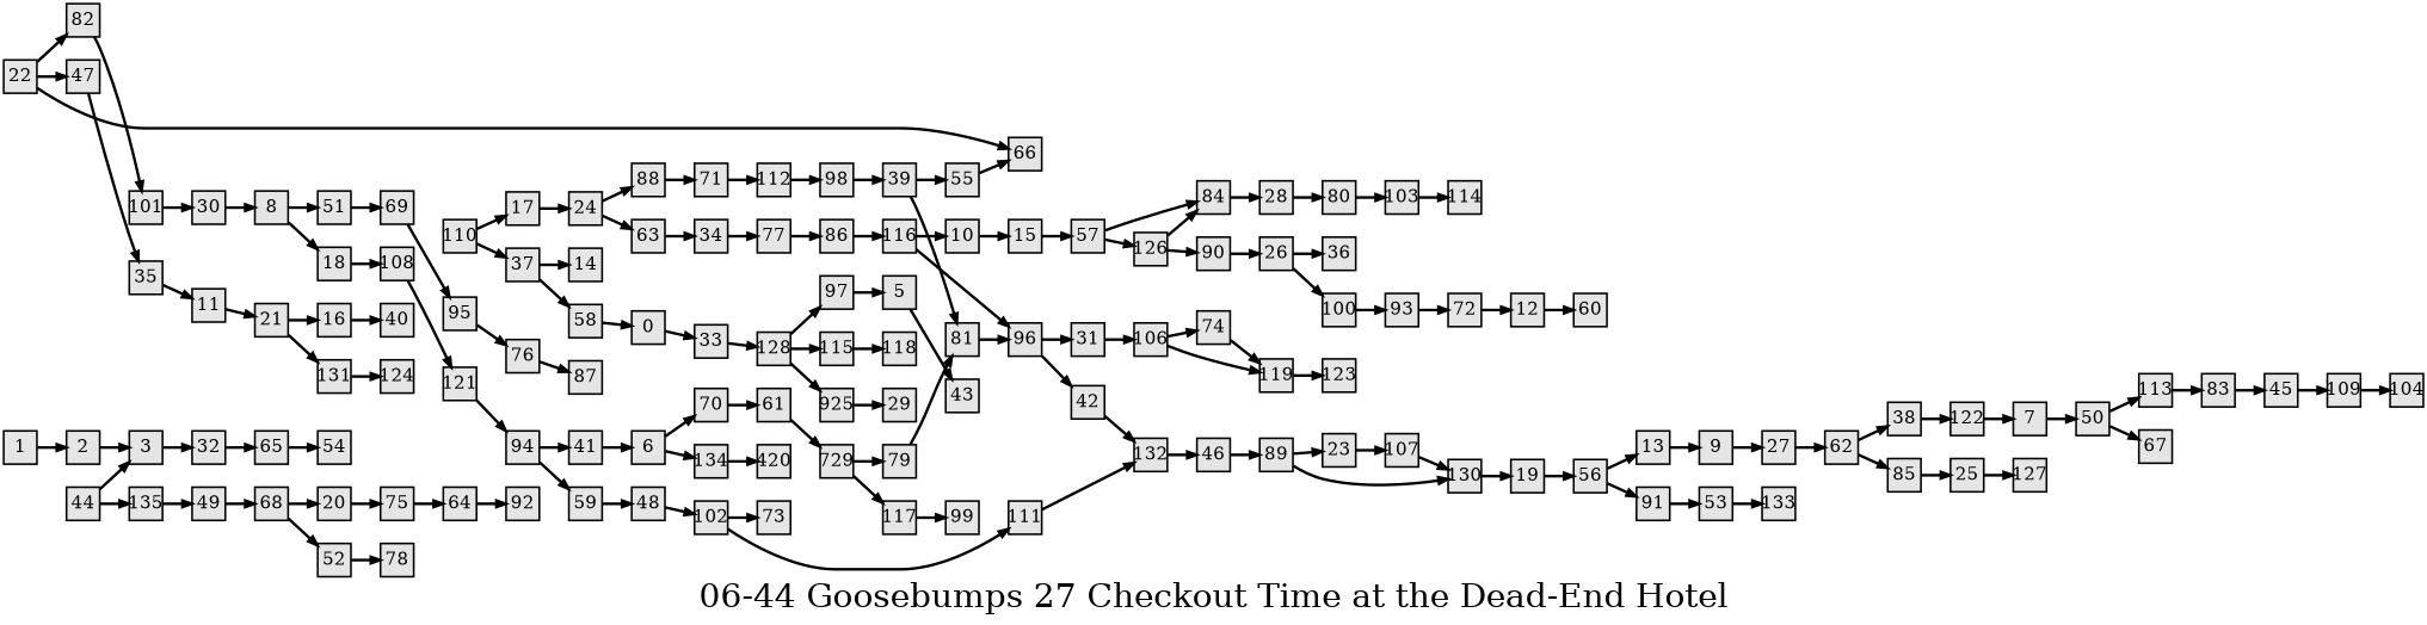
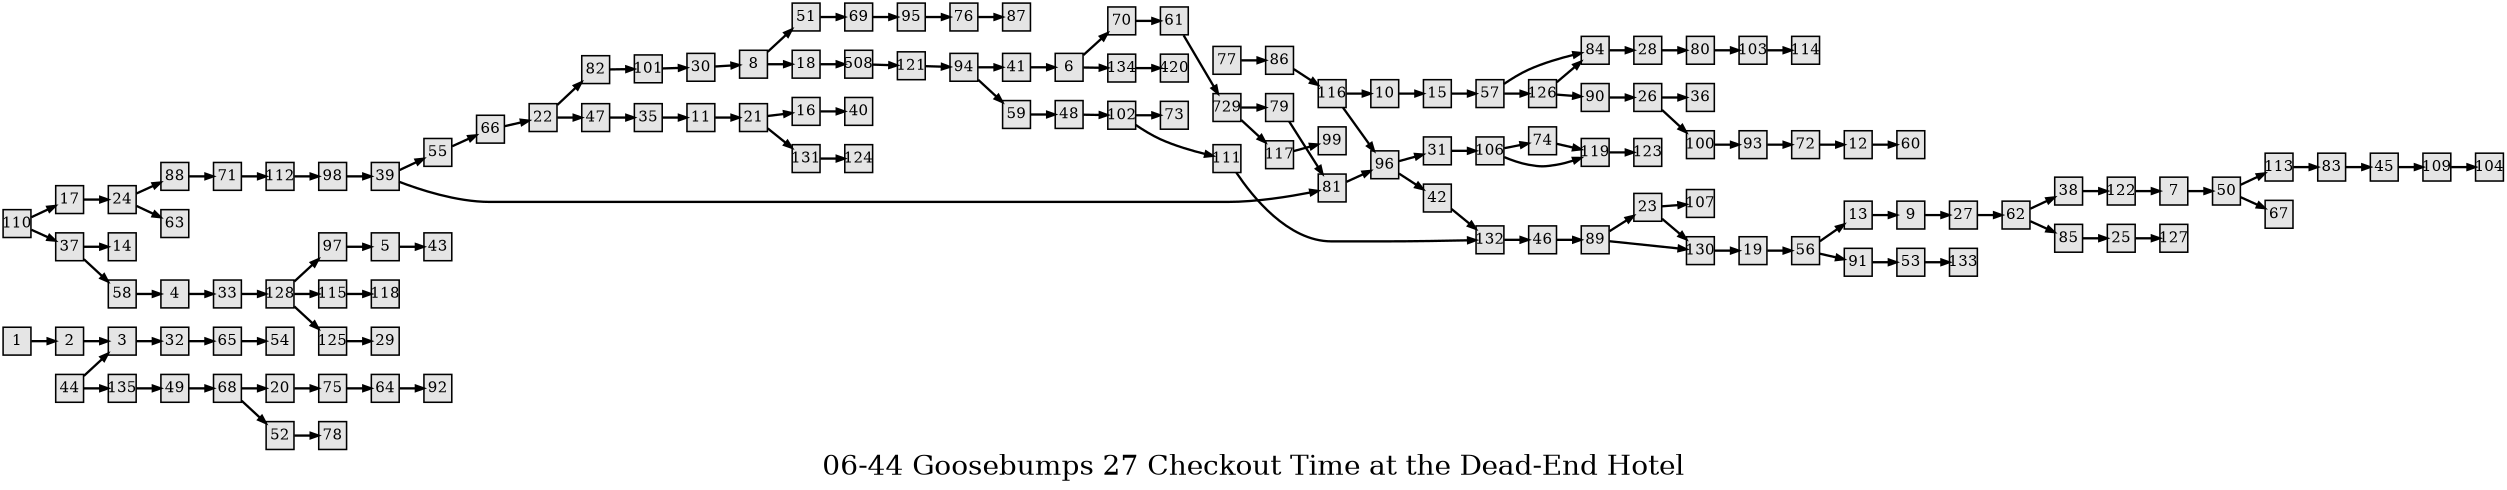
  digraph {
    fontsize=36
    label="06-44 Goosebumps 27 Checkout Time at the Dead-End Hotel"
    nodesep=0.35
    ordering=out
    rankdir=LR
    ranksep=0.45
    node [fillcolor=grey90 fixedsize=true fontsize=20 labelfloat=true margin="0,0" penwidth=2 regular=true shape=rect style=filled]
    edge [fontsize=12 labelfloat=true penwidth=3]
    1
    2
    3
    32
    65
    44
    135
    54
    49
-   4 [label=0]
+   4
    33
    128
    97
    115
-   125 [label=925]
+   125
    5
    43
    6
    70
    134
    61
    n22 [label=420]
    n23 [label=729]
    7
    50
    113
    67
    83
    8
    51
    18
    69
-   108
+   108 [label=508]
    95
    121
    9
    27
    62
    38
    85
    10
    15
    57
    84
    126
    11
    21
    16
    131
    40
    124
    12
    60
    13
    28
    90
    17
    24
    88
    63
    71
-   34
    94
    19
    56
    91
    53
    20
    75
    64
    92
    22
    82
    47
    101
    35
    30
    23
    107
    130
    112
    77
    25
    127
    26
    36
    100
    93
    72
    122
    80
    103
    114
    31
    106
    74
    119
    123
    118
    29
    86
    116
    37
    14
    58
    39
    55
    81
    66
    96
    42
    41
    132
    46
    89
    68
    45
    109
    104
    48
    102
    73
    111
    52
    78
    76
    133
    59
    79
    117
    99
    87
    98
    110
    1 -> 2
    2 -> 3
    3 -> 32
    32 -> 65
    65 -> 54
    44 -> 3
    44 -> 135
    135 -> 49
    49 -> 68
    4 -> 33
    33 -> 128
    128 -> 97
    128 -> 115
    128 -> 125
    97 -> 5
    115 -> 118
    125 -> 29
    5 -> 43
    6 -> 70
    6 -> 134
    70 -> 61
    134 -> n22
    61 -> n23
    n23 -> 79
    n23 -> 117
    7 -> 50
    50 -> 113
    50 -> 67
    113 -> 83
    83 -> 45
    8 -> 51
    8 -> 18
    51 -> 69
    18 -> 108
    69 -> 95
    108 -> 121
    95 -> 76
    121 -> 94
    9 -> 27
    27 -> 62
    62 -> 38
    62 -> 85
    38 -> 122
    85 -> 25
    10 -> 15
    15 -> 57
    57 -> 84
    57 -> 126
    84 -> 28
    126 -> 84
    126 -> 90
    11 -> 21
    21 -> 16
    21 -> 131
    16 -> 40
    131 -> 124
    12 -> 60
    13 -> 9
    28 -> 80
    90 -> 26
    17 -> 24
    24 -> 88
    24 -> 63
    88 -> 71
-   63 -> 34
    71 -> 112
-   34 -> 77
    94 -> 41
    94 -> 59
    19 -> 56
    56 -> 13
    56 -> 91
    91 -> 53
    53 -> 133
    20 -> 75
    75 -> 64
    64 -> 92
    22 -> 82
    22 -> 47
    82 -> 101
    47 -> 35
    101 -> 30
    35 -> 11
    30 -> 8
    23 -> 107
-   107 -> 130
+   23 -> 130
    130 -> 19
    112 -> 98
    77 -> 86
    25 -> 127
    26 -> 36
    26 -> 100
    100 -> 93
    93 -> 72
    72 -> 12
    122 -> 7
    80 -> 103
    103 -> 114
    31 -> 106
    106 -> 74
    106 -> 119
    74 -> 119
    119 -> 123
    86 -> 116
    116 -> 10
    116 -> 96
    37 -> 14
    37 -> 58
    58 -> 4
    39 -> 55
    39 -> 81
    55 -> 66
    81 -> 96
-   22 -> 66
+   66 -> 22
    96 -> 31
    96 -> 42
    42 -> 132
    41 -> 6
    132 -> 46
    46 -> 89
    89 -> 23
    89 -> 130
    68 -> 20
    68 -> 52
    45 -> 109
    109 -> 104
    48 -> 102
    102 -> 73
    102 -> 111
    111 -> 132
    52 -> 78
    76 -> 87
    59 -> 48
    79 -> 81
    117 -> 99
    98 -> 39
    110 -> 17
    110 -> 37
  }
